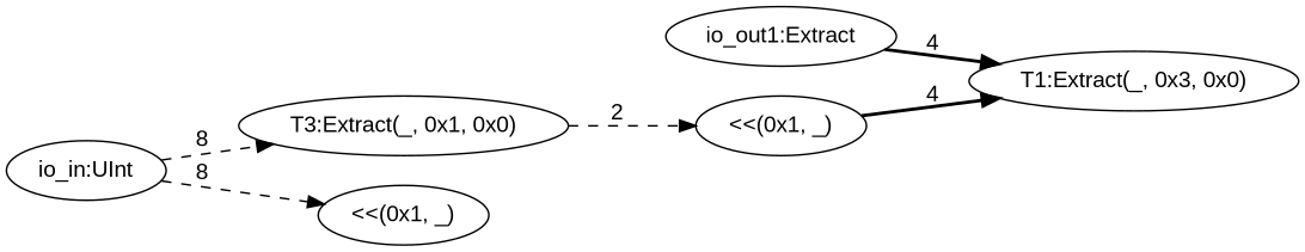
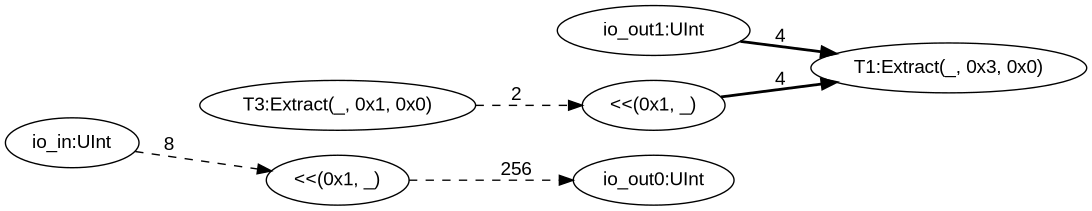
  digraph {
    fontname="Liberation Sans"
    rankdir=LR
    node [fontname="Liberation Sans"]
    edge [fontname="Liberation Sans" style=dashed]
-   n1 [label="io_out1:Extract"]
+   n1 [label="io_out1:UInt"]
    n2 [label="T1:Extract(_, 0x3, 0x0)"]
    n3 [label="<<(0x1, _)"]
    n4 [label="T3:Extract(_, 0x1, 0x0)"]
    n5 [label="io_in:UInt"]
    n6 [label="<<(0x1, _)"]
+   n7 [label="io_out0:UInt"]
    n1 -> n2 [label=4 style=bold]
    n3 -> n2 [label=4 style=bold]
    n4 -> n3 [label=2]
-   n5 -> n4 [label=8]
    n5 -> n6 [label=8]
+   n6 -> n7 [label=256]
  }
